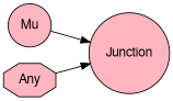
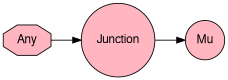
  digraph {
    bgcolor="#FFFFFF"
    rankdir=LR
    splines=polyline
    node [color="#000000" fillcolor=lightpink fontcolor="#000000" fontname=FreeSans shape=circle style=filled]
    edge [color="#000000"]
    Junction
    Mu
    Any [shape=octagon]
-   Mu -> Junction
+   Junction -> Mu
    Any -> Junction
  }
